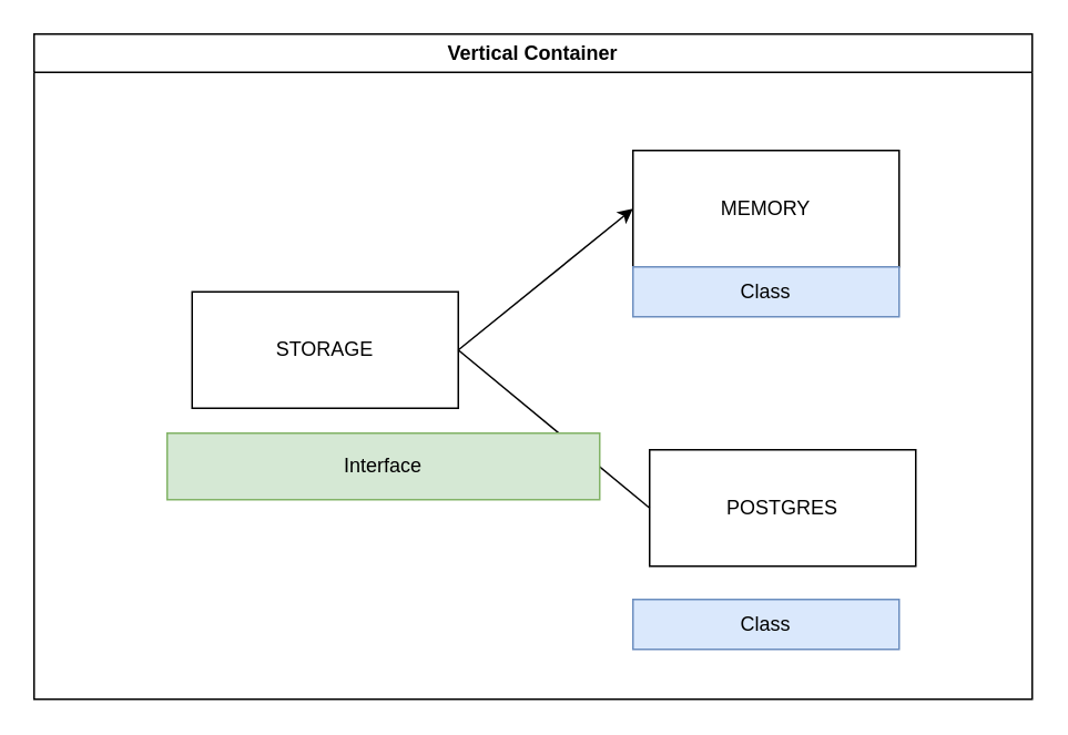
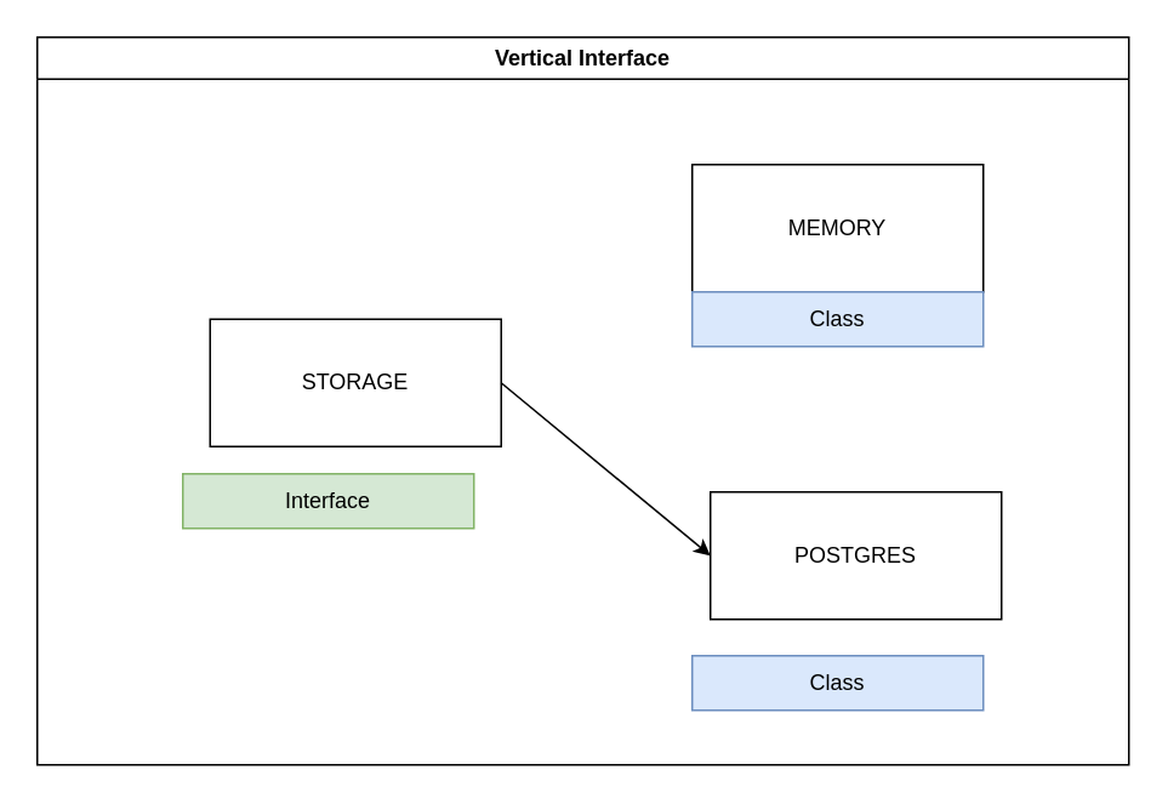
  <mxCell id="0" />
  <mxCell id="1" parent="0" />
- <mxCell id="2" value="Vertical Container" style="swimlane;whiteSpace=wrap;html=1;" vertex="1" parent="1"><mxGeometry x="20" y="20" width="600" height="400" as="geometry" /></mxCell>
+ <mxCell id="2" value="Vertical Interface" style="swimlane;whiteSpace=wrap;html=1;" vertex="1" parent="1"><mxGeometry x="20" y="20" width="600" height="400" as="geometry" /></mxCell>
  <mxCell id="3" value="STORAGE" style="rounded=0;whiteSpace=wrap;html=1;" vertex="1" parent="2"><mxGeometry x="95" y="155" width="160" height="70" as="geometry" /></mxCell>
  <mxCell id="4" value="MEMORY" style="rounded=0;whiteSpace=wrap;html=1;" vertex="1" parent="2"><mxGeometry x="360" y="70" width="160" height="70" as="geometry" /></mxCell>
  <mxCell id="5" value="POSTGRES" style="rounded=0;whiteSpace=wrap;html=1;" vertex="1" parent="2"><mxGeometry x="370" y="250" width="160" height="70" as="geometry" /></mxCell>
- <mxCell id="6" value="" style="endArrow=classic;html=1;rounded=0;exitX=1;exitY=0.5;exitDx=0;exitDy=0;entryX=0;entryY=0.5;entryDx=0;entryDy=0;" edge="1" parent="2" source="3" target="4"><mxGeometry width="50" height="50" relative="1" as="geometry"><mxPoint x="230" y="290" as="sourcePoint" /><mxPoint x="280" y="240" as="targetPoint" /></mxGeometry></mxCell>
- <mxCell id="7" value="" style="endArrow=none;html=1;rounded=0;exitX=1;exitY=0.5;exitDx=0;exitDy=0;entryX=0;entryY=0.5;entryDx=0;entryDy=0;" edge="1" parent="2" source="3" target="5"><mxGeometry width="50" height="50" relative="1" as="geometry"><mxPoint x="250" y="230" as="sourcePoint" /><mxPoint x="370" y="130" as="targetPoint" /></mxGeometry></mxCell>
- <mxCell id="8" value="Interface" style="text;html=1;strokeColor=#82b366;fillColor=#d5e8d4;align=center;verticalAlign=middle;whiteSpace=wrap;rounded=0;" vertex="1" parent="2"><mxGeometry x="80" y="240" width="260" height="40" as="geometry" /></mxCell>
+ <mxCell id="7" value="" style="endArrow=classic;html=1;rounded=0;exitX=1;exitY=0.5;exitDx=0;exitDy=0;entryX=0;entryY=0.5;entryDx=0;entryDy=0;" edge="1" parent="2" source="3" target="5"><mxGeometry width="50" height="50" relative="1" as="geometry"><mxPoint x="250" y="230" as="sourcePoint" /><mxPoint x="370" y="130" as="targetPoint" /></mxGeometry></mxCell>
+ <mxCell id="8" value="Interface" style="text;html=1;strokeColor=#82b366;fillColor=#d5e8d4;align=center;verticalAlign=middle;whiteSpace=wrap;rounded=0;" vertex="1" parent="2"><mxGeometry x="80" y="240" width="160" height="30" as="geometry" /></mxCell>
  <mxCell id="9" value="Class" style="text;html=1;strokeColor=#6c8ebf;fillColor=#dae8fc;align=center;verticalAlign=middle;whiteSpace=wrap;rounded=0;" vertex="1" parent="2"><mxGeometry x="360" y="340" width="160" height="30" as="geometry" /></mxCell>
  <mxCell id="10" value="Class" style="text;html=1;strokeColor=#6c8ebf;fillColor=#dae8fc;align=center;verticalAlign=middle;whiteSpace=wrap;rounded=0;" vertex="1" parent="2"><mxGeometry x="360" y="140" width="160" height="30" as="geometry" /></mxCell>
